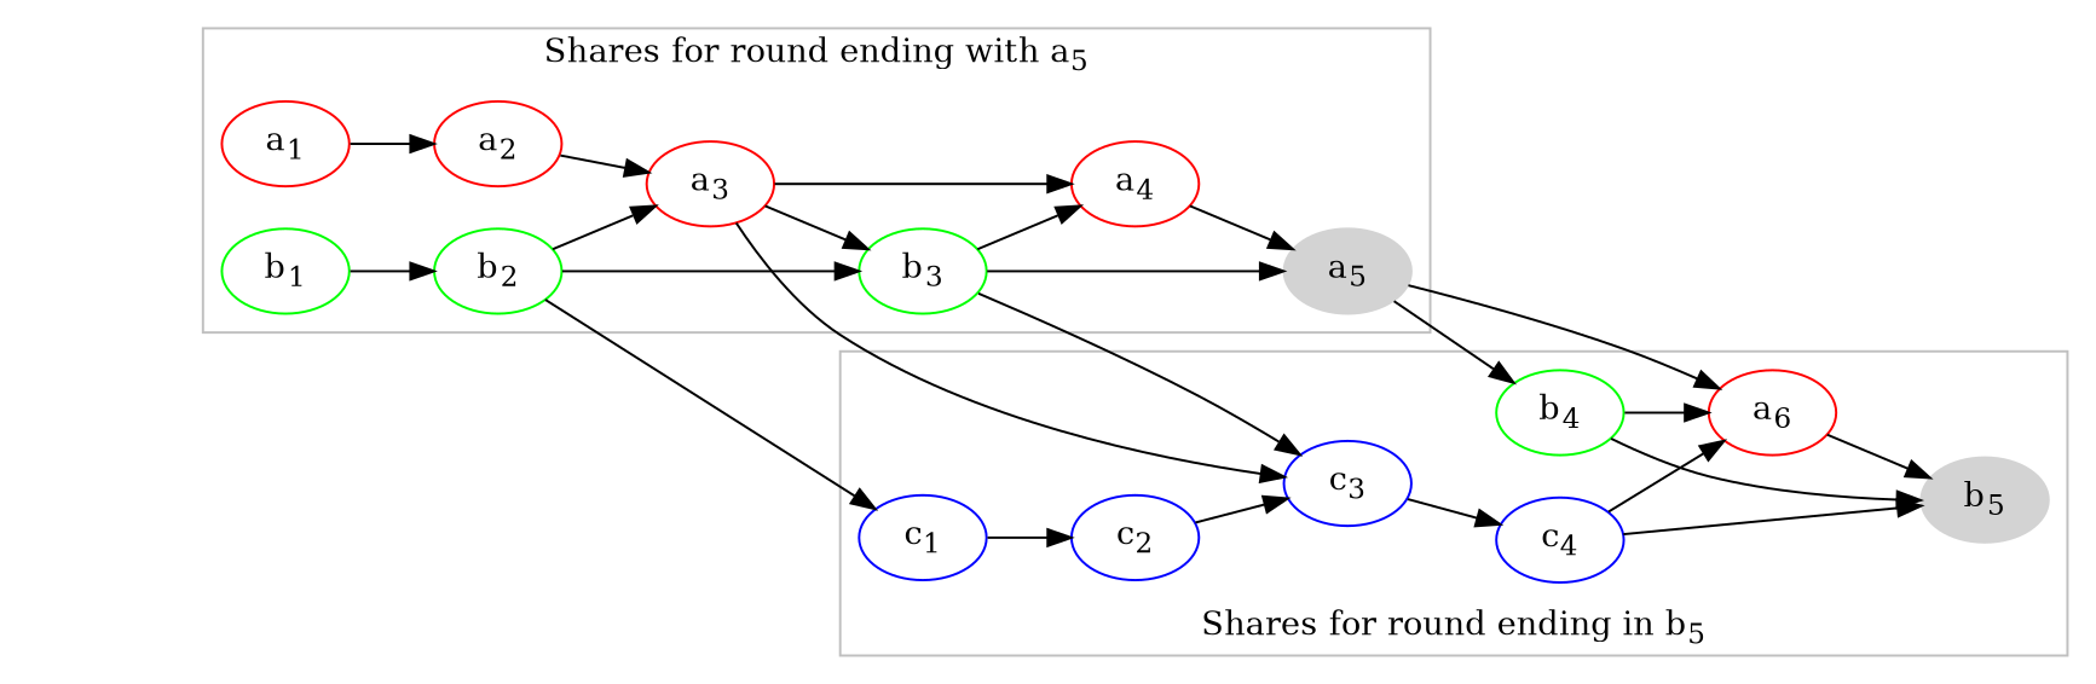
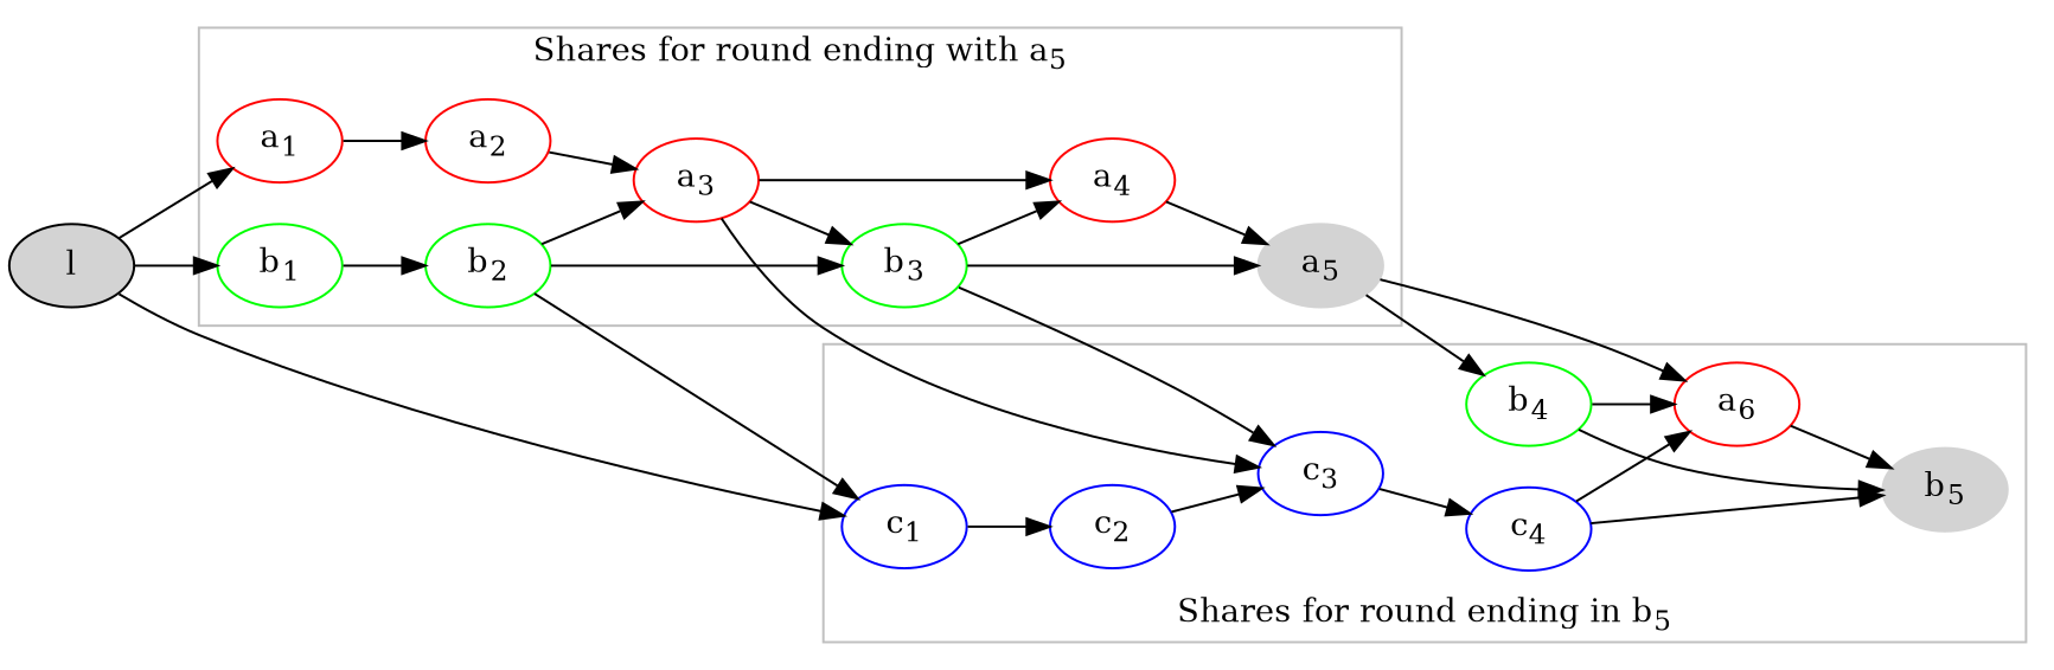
  digraph {
    rankdir=LR
    node [color=red]
    n1 [label=<a<sub>1</sub>>]
    n2 [label=<a<sub>2</sub>>]
    n3 [label=<a<sub>3</sub>>]
    n4 [label=<a<sub>4</sub>>]
    n5 [color=green label=<b<sub>3</sub>>]
    n6 [color=lightgrey label=<a<sub>5</sub>> style=filled]
    n7 [color=green label=<b<sub>1</sub>>]
    n8 [color=green label=<b<sub>2</sub>>]
    n9 [label=<a<sub>6</sub>>]
    n10 [color=green label=<b<sub>4</sub>>]
    n11 [color=lightgrey label=<b<sub>5</sub>> style=filled]
    n12 [color=blue label=<c<sub>1</sub>>]
    n13 [color=blue label=<c<sub>2</sub>>]
    n14 [color=blue label=<c<sub>3</sub>>]
    n15 [color=blue label=<c<sub>4</sub>>]
+   l [style=filled color=""]
    subgraph cluster_1 {
      color=grey
      label=<Shares for round ending with a<sub>5</sub>>
      n1
      n2
      n3
      n4
      n5
      n6
      n7
      n8
    }
    subgraph cluster_2 {
      color=grey
      label=<Shares for round ending in b<sub>5</sub>>
      labelloc=b
      n9
      n10
      n11
      n12
      n13
      n14
      n15
    }
    n1 -> n2
    n2 -> n3
    n3 -> n4
    n3 -> n5
    n3 -> n14
    n4 -> n6
    n5 -> n4
    n5 -> n6
    n5 -> n14
    n6 -> n9
    n6 -> n10
    n7 -> n8
    n8 -> n3
    n8 -> n5
    n8 -> n12
    n9 -> n11
    n10 -> n9
    n10 -> n11
    n12 -> n13
    n13 -> n14
    n14 -> n15
    n15 -> n9
    n15 -> n11
+   l -> n1
+   l -> n7
+   l -> n12
  }
